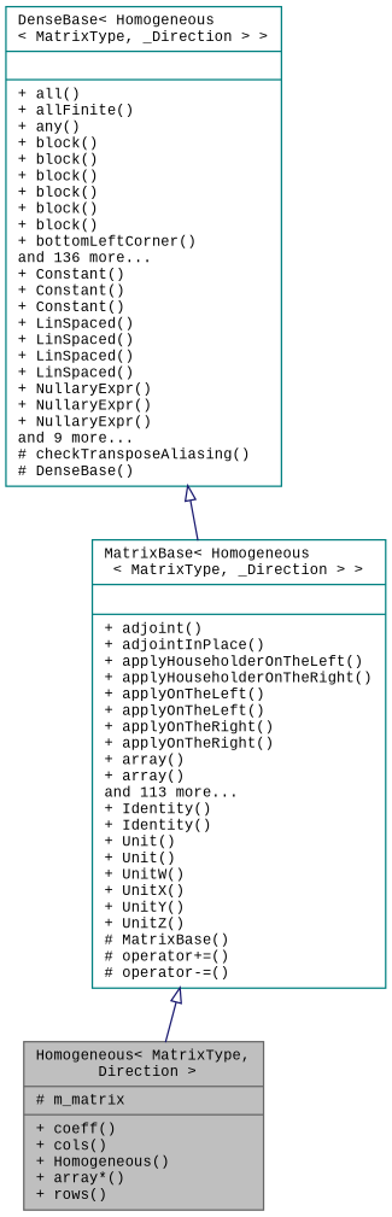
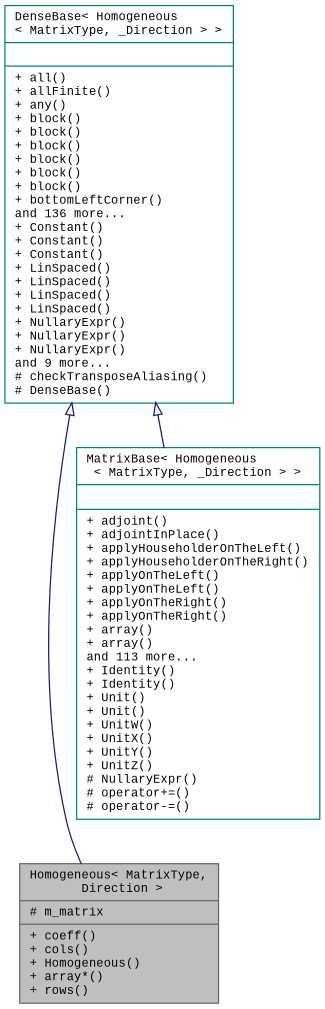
  digraph {
    fontname="Liberation Mono"
    node [color=teal fillcolor=white fontname="Liberation Mono" fontsize=10 shape=record style=filled]
    edge [arrowtail=onormal color=midnightblue dir=back fontname="Liberation Mono" fontsize=10 labelfontname=FreeSans labelfontsize=10 style=solid]
    n1 [color=gray40 fillcolor=grey75 fontcolor=black height=0.2 label="{Homogeneous\< MatrixType,\l Direction \>\n|# m_matrix\l|+ coeff()\l+ cols()\l+ Homogeneous()\l+ array*()\l+ rows()\l}" width=0.4]
-   n2 [height=0.2 label="{MatrixBase\< Homogeneous\l\< MatrixType, _Direction \> \>\n||+ adjoint()\l+ adjointInPlace()\l+ applyHouseholderOnTheLeft()\l+ applyHouseholderOnTheRight()\l+ applyOnTheLeft()\l+ applyOnTheLeft()\l+ applyOnTheRight()\l+ applyOnTheRight()\l+ array()\l+ array()\land 113 more...\l+ Identity()\l+ Identity()\l+ Unit()\l+ Unit()\l+ UnitW()\l+ UnitX()\l+ UnitY()\l+ UnitZ()\l# MatrixBase()\l# operator+=()\l# operator-=()\l}" width=0.4]
+   n2 [height=0.2 label="{MatrixBase\< Homogeneous\l\< MatrixType, _Direction \> \>\n||+ adjoint()\l+ adjointInPlace()\l+ applyHouseholderOnTheLeft()\l+ applyHouseholderOnTheRight()\l+ applyOnTheLeft()\l+ applyOnTheLeft()\l+ applyOnTheRight()\l+ applyOnTheRight()\l+ array()\l+ array()\land 113 more...\l+ Identity()\l+ Identity()\l+ Unit()\l+ Unit()\l+ UnitW()\l+ UnitX()\l+ UnitY()\l+ UnitZ()\l# NullaryExpr()\l# operator+=()\l# operator-=()\l}" width=0.4]
    n3 [height=0.2 label="{DenseBase\< Homogeneous\l\< MatrixType, _Direction \> \>\n||+ all()\l+ allFinite()\l+ any()\l+ block()\l+ block()\l+ block()\l+ block()\l+ block()\l+ block()\l+ bottomLeftCorner()\land 136 more...\l+ Constant()\l+ Constant()\l+ Constant()\l+ LinSpaced()\l+ LinSpaced()\l+ LinSpaced()\l+ LinSpaced()\l+ NullaryExpr()\l+ NullaryExpr()\l+ NullaryExpr()\land 9 more...\l# checkTransposeAliasing()\l# DenseBase()\l}" width=0.4]
-   n2 -> n1
+   n3 -> n1
    n3 -> n2
  }
